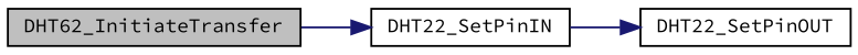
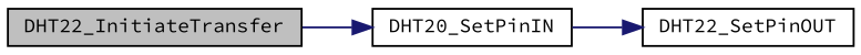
  digraph {
    fontname="Source Code Pro"
    rankdir=LR
    node [color=black fillcolor=white fontname="Source Code Pro" fontsize=10 shape=record style=filled]
    edge [color=midnightblue fontname="Source Code Pro" fontsize=10 labelfontname=Helvetica labelfontsize=10 style=solid]
-   n1 [fillcolor=grey75 fontcolor=black height=0.2 label=DHT62_InitiateTransfer width=0.4]
-   n2 [height=0.2 label=DHT22_SetPinIN width=0.4]
+   n1 [fillcolor=grey75 fontcolor=black height=0.2 label=DHT22_InitiateTransfer width=0.4]
+   n2 [height=0.2 label=DHT20_SetPinIN width=0.4]
    n3 [height=0.2 label=DHT22_SetPinOUT width=0.4]
    n1 -> n2
    n2 -> n3
  }
